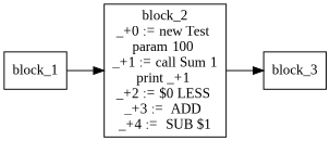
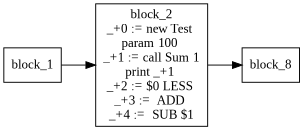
  digraph {
    rankdir=LR
    fontname="Liberation Serif"
    node [shape=box fontname="Liberation Serif"]
    edge [fontname="Liberation Serif"]
    n1 [label="block_1\n"]
    n2 [label="block_2\n_+0 := new Test \nparam 100 \n_+1 := call Sum 1\nprint _+1 \n_+2 := $0 LESS \n_+3 :=  ADD \n_+4 :=  SUB $1\n"]
-   n3 [label=block_3]
+   n3 [label=block_8]
    n1 -> n2
    n2 -> n3
  }
